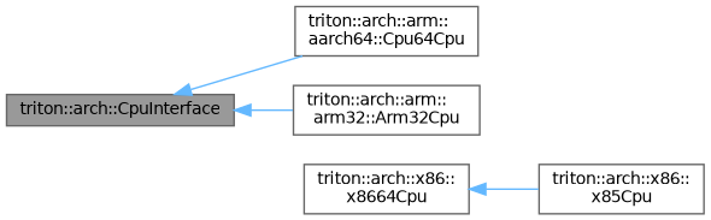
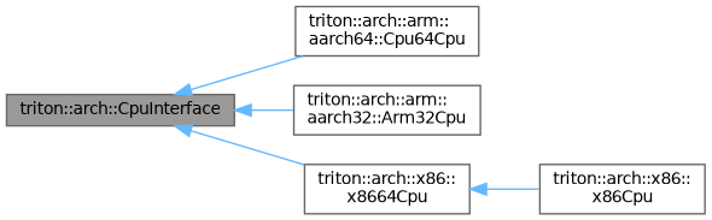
  digraph {
    rankdir=LR
    node [color=gray40 fillcolor=white fontname=Helvetica fontsize=10 shape=box style=filled]
    edge [color=steelblue1 dir=back fontname=Helvetica fontsize=10 labelfontname=Helvetica labelfontsize=10 style=solid]
    n1 [fillcolor=grey60 fontcolor=black height=0.2 label="triton::arch::CpuInterface" width=0.4]
    n2 [height=0.2 label="triton::arch::arm::\laarch64::Cpu64Cpu" width=0.4]
-   n3 [height=0.2 label="triton::arch::arm::\larm32::Arm32Cpu" width=0.4]
+   n3 [height=0.2 label="triton::arch::arm::\laarch32::Arm32Cpu" width=0.4]
    n4 [height=0.2 label="triton::arch::x86::\lx8664Cpu" width=0.4]
-   n5 [height=0.2 label="triton::arch::x86::\lx85Cpu" width=0.4]
+   n5 [height=0.2 label="triton::arch::x86::\lx86Cpu" width=0.4]
    n1 -> n2
    n1 -> n3
+   n1 -> n4
    n4 -> n5
  }
